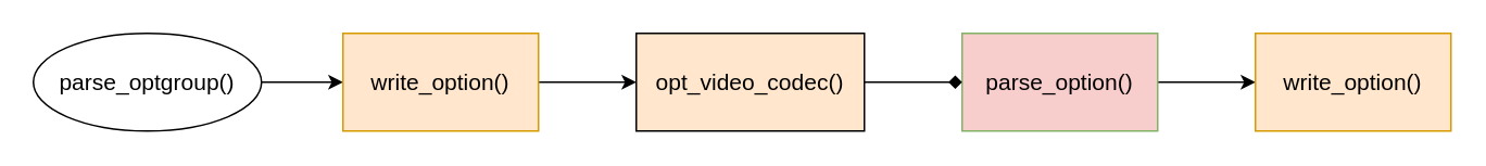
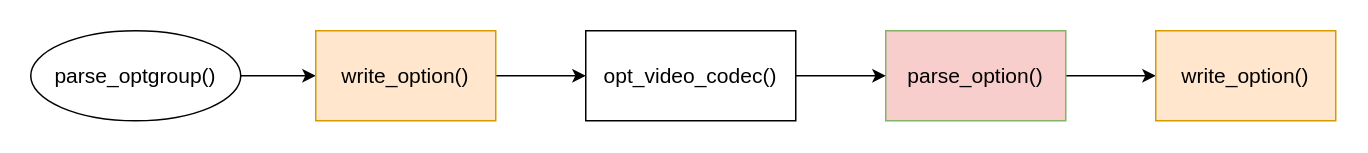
  <mxCell id="0" />
  <mxCell id="1" parent="0" />
  <mxCell id="2" value="" style="edgeStyle=orthogonalEdgeStyle;rounded=0;orthogonalLoop=1;jettySize=auto;html=1;fontSize=14;" parent="1" source="3" target="5" edge="1"><mxGeometry relative="1" as="geometry" /></mxCell>
  <mxCell id="3" value="parse_optgroup()" style="ellipse;whiteSpace=wrap;html=1;fontSize=14;" parent="1" vertex="1"><mxGeometry x="20" y="20" width="140" height="60" as="geometry" /></mxCell>
  <mxCell id="4" value="" style="edgeStyle=orthogonalEdgeStyle;rounded=0;orthogonalLoop=1;jettySize=auto;html=1;fontSize=14;" parent="1" source="5" target="10" edge="1"><mxGeometry relative="1" as="geometry" /></mxCell>
  <mxCell id="5" value="write_option()" style="rounded=0;whiteSpace=wrap;html=1;fontSize=14;fillColor=#ffe6cc;strokeColor=#d79b00;" parent="1" vertex="1"><mxGeometry x="210" y="20" width="120" height="60" as="geometry" /></mxCell>
  <mxCell id="6" value="" style="edgeStyle=orthogonalEdgeStyle;rounded=0;orthogonalLoop=1;jettySize=auto;html=1;fontSize=14;" parent="1" source="7" target="8" edge="1"><mxGeometry relative="1" as="geometry" /></mxCell>
  <mxCell id="7" value="parse_option()" style="rounded=0;whiteSpace=wrap;html=1;fontSize=14;fillColor=#f8cecc;strokeColor=#82b366;" parent="1" vertex="1"><mxGeometry x="590" y="20" width="120" height="60" as="geometry" /></mxCell>
  <mxCell id="8" value="write_option()" style="rounded=0;whiteSpace=wrap;html=1;fontSize=14;fillColor=#ffe6cc;strokeColor=#d79b00;" parent="1" vertex="1"><mxGeometry x="770" y="20" width="120" height="60" as="geometry" /></mxCell>
- <mxCell id="9" value="" style="edgeStyle=orthogonalEdgeStyle;rounded=0;orthogonalLoop=1;jettySize=auto;html=1;fontSize=14;endArrow=diamond;" parent="1" source="10" target="7" edge="1"><mxGeometry relative="1" as="geometry" /></mxCell>
- <mxCell id="10" value="opt_video_codec()" style="rounded=0;whiteSpace=wrap;html=1;fontSize=14;fillColor=#ffe6cc;" parent="1" vertex="1"><mxGeometry x="390" y="20" width="140" height="60" as="geometry" /></mxCell>
+ <mxCell id="9" value="" style="edgeStyle=orthogonalEdgeStyle;rounded=0;orthogonalLoop=1;jettySize=auto;html=1;fontSize=14;" parent="1" source="10" target="7" edge="1"><mxGeometry relative="1" as="geometry" /></mxCell>
+ <mxCell id="10" value="opt_video_codec()" style="rounded=0;whiteSpace=wrap;html=1;fontSize=14;" parent="1" vertex="1"><mxGeometry x="390" y="20" width="140" height="60" as="geometry" /></mxCell>
